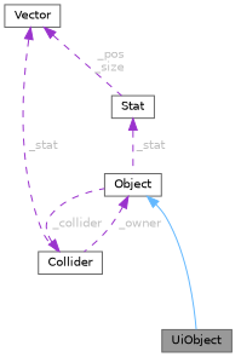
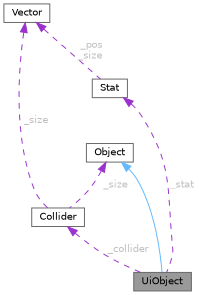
  digraph {
    node [color=gray40 fillcolor=white fontname=Helvetica fontsize=10 shape=box style=filled]
    edge [color=darkorchid3 dir=back fontname=Helvetica fontsize=10 labelfontname=Helvetica labelfontsize=10 style=dashed fontcolor=grey]
    n1 [fillcolor=grey60 fontcolor=black height=0.2 label=UiObject width=0.4]
    n2 [height=0.2 label=Object width=0.4]
    n3 [height=0.2 label=Collider width=0.4]
    n4 [height=0.2 label=Stat width=0.4]
    n5 [height=0.2 label=Vector width=0.4]
    n2 -> n1 [color=steelblue1 style=solid fontcolor=""]
-   n2 -> n3 [label=" _owner"]
-   n3 -> n2 [label=" _collider"]
-   n4 -> n2 [label=" _stat"]
-   n5 -> n3 [label=" _stat"]
+   n2 -> n3 [label=" _size"]
+   n3 -> n1 [label=" _collider"]
+   n4 -> n1 [label=" _stat"]
+   n5 -> n3 [label=" _size"]
    n5 -> n4 [label=" _pos\n_size"]
  }
